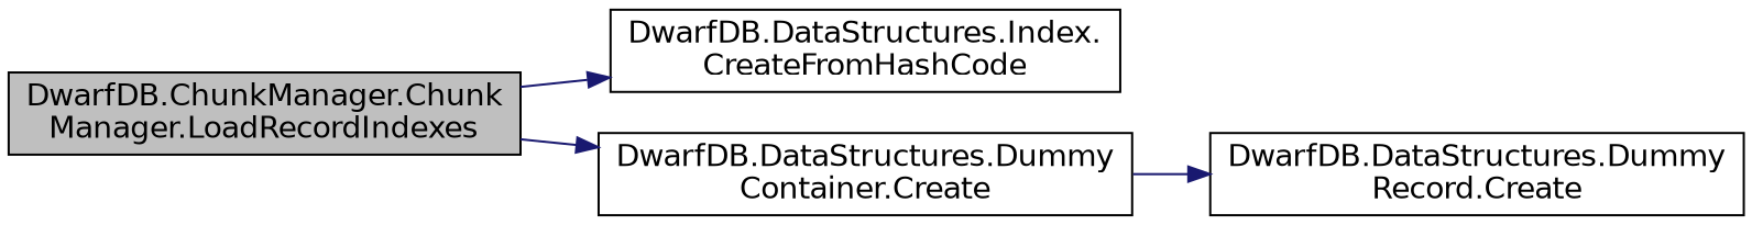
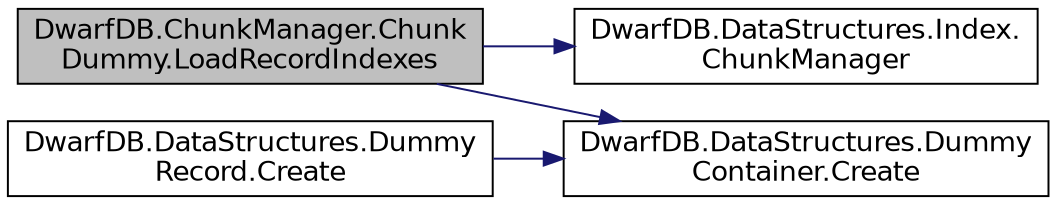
  digraph {
    rankdir=LR
    node [color=black fillcolor=white fontname=Helvetica fontsize=14 shape=record style=filled]
    edge [color=midnightblue fontname=Helvetica fontsize=14 labelfontname=Helvetica labelfontsize=14 style=solid]
-   n1 [fillcolor=grey75 fontcolor=black height=0.2 label="DwarfDB.ChunkManager.Chunk\lManager.LoadRecordIndexes" width=0.4]
-   n2 [height=0.2 label="DwarfDB.DataStructures.Index.\lCreateFromHashCode" width=0.4]
+   n1 [fillcolor=grey75 fontcolor=black height=0.2 label="DwarfDB.ChunkManager.Chunk\lDummy.LoadRecordIndexes" width=0.4]
+   n2 [height=0.2 label="DwarfDB.DataStructures.Index.\lChunkManager" width=0.4]
    n3 [height=0.2 label="DwarfDB.DataStructures.Dummy\lContainer.Create" width=0.4]
    n4 [height=0.2 label="DwarfDB.DataStructures.Dummy\lRecord.Create" width=0.4]
    n1 -> n2
    n1 -> n3
-   n3 -> n4
+   n4 -> n3
  }
